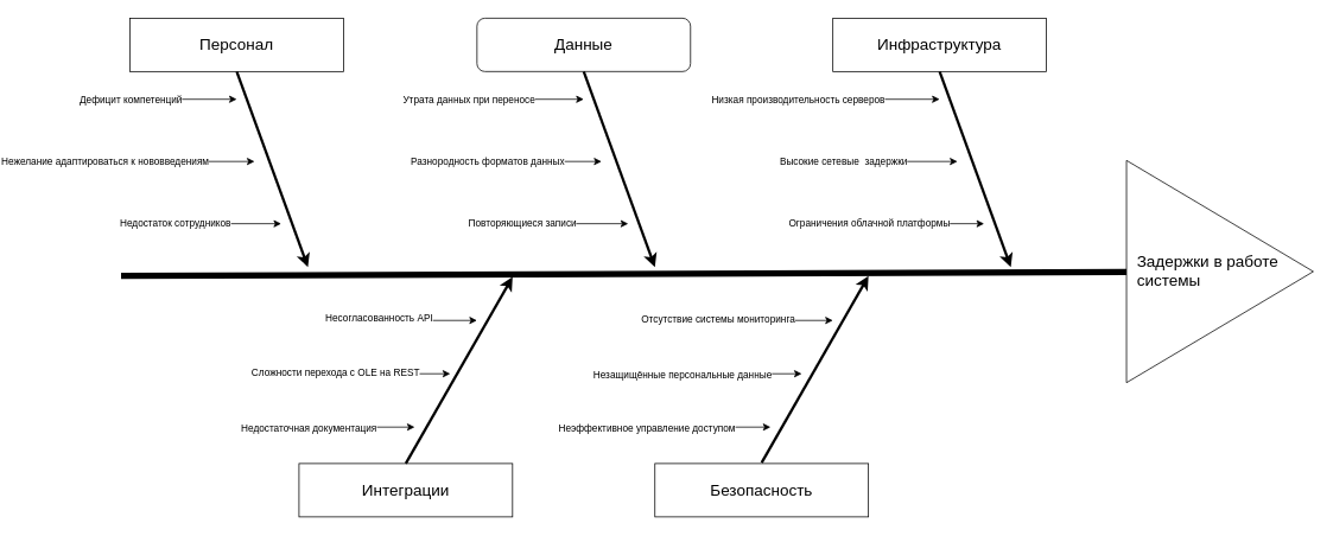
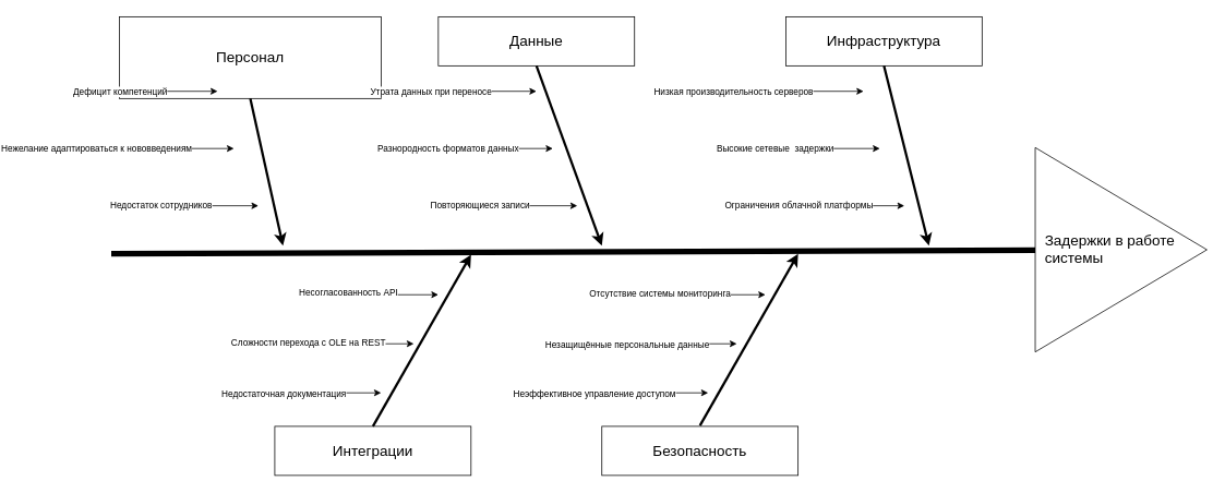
  <mxCell id="0" />
  <mxCell id="1" parent="0" />
- <mxCell id="2" value="&lt;div&gt;&lt;span&gt;&lt;font style=&quot;color: rgb(0, 0, 0);&quot;&gt;Персонал&lt;/font&gt;&lt;/span&gt;&lt;/div&gt;" style="rounded=0;whiteSpace=wrap;html=1;fontFamily=Helvetica;fontSize=18;" parent="1" vertex="1"><mxGeometry x="30" y="20" width="240" height="60" as="geometry" /></mxCell>
+ <mxCell id="2" value="&lt;div&gt;&lt;span&gt;&lt;font style=&quot;color: rgb(0, 0, 0);&quot;&gt;Персонал&lt;/font&gt;&lt;/span&gt;&lt;/div&gt;" style="rounded=0;whiteSpace=wrap;html=1;fontFamily=Helvetica;fontSize=18;" parent="1" vertex="1"><mxGeometry x="30" y="20" width="320" height="100" as="geometry" /></mxCell>
  <mxCell id="3" value="&lt;div&gt;&lt;span&gt;&lt;font style=&quot;color: rgb(0, 0, 0);&quot;&gt;Интеграции&lt;/font&gt;&lt;/span&gt;&lt;/div&gt;" style="rounded=0;whiteSpace=wrap;html=1;fontFamily=Helvetica;fontSize=18;" parent="1" vertex="1"><mxGeometry x="220" y="521" width="240" height="60" as="geometry" /></mxCell>
  <mxCell id="4" value="&lt;div&gt;&lt;span&gt;&lt;font style=&quot;color: rgb(0, 0, 0);&quot;&gt;Безопасность&lt;/font&gt;&lt;/span&gt;&lt;/div&gt;" style="rounded=0;whiteSpace=wrap;html=1;fontFamily=Helvetica;fontSize=18;" parent="1" vertex="1"><mxGeometry x="620" y="521" width="240" height="60" as="geometry" /></mxCell>
  <mxCell id="5" value="" style="endArrow=none;html=1;rounded=0;fontSize=20;strokeWidth=7;" parent="1" target="27" edge="1"><mxGeometry width="50" height="50" relative="1" as="geometry"><mxPoint x="20" y="310" as="sourcePoint" /><mxPoint x="1200" y="305" as="targetPoint" /></mxGeometry></mxCell>
  <mxCell id="6" value="" style="endArrow=classic;html=1;rounded=0;exitX=0.5;exitY=1;exitDx=0;exitDy=0;jumpSize=10;strokeWidth=3;" parent="1" source="2" edge="1"><mxGeometry width="50" height="50" relative="1" as="geometry"><mxPoint x="610" y="340" as="sourcePoint" /><mxPoint x="230" y="300" as="targetPoint" /></mxGeometry></mxCell>
  <mxCell id="7" value="" style="endArrow=classic;html=1;rounded=0;jumpSize=10;strokeWidth=3;" parent="1" edge="1"><mxGeometry width="50" height="50" relative="1" as="geometry"><mxPoint x="740" y="520" as="sourcePoint" /><mxPoint x="860" y="310" as="targetPoint" /></mxGeometry></mxCell>
  <mxCell id="8" value="" style="endArrow=classic;html=1;rounded=0;jumpSize=10;strokeWidth=3;" parent="1" edge="1"><mxGeometry width="50" height="50" relative="1" as="geometry"><mxPoint x="340" y="521" as="sourcePoint" /><mxPoint x="460" y="311" as="targetPoint" /></mxGeometry></mxCell>
  <mxCell id="9" value="" style="endArrow=classic;html=1;rounded=0;" parent="1" edge="1"><mxGeometry width="50" height="50" relative="1" as="geometry"><mxPoint x="70" y="181.176" as="sourcePoint" /><mxPoint x="170" y="181.176" as="targetPoint" /></mxGeometry></mxCell>
  <mxCell id="10" value="Нежелание адаптироваться к нововведениям" style="edgeLabel;html=1;align=center;verticalAlign=middle;resizable=0;points=[];" parent="9" vertex="1" connectable="0"><mxGeometry x="-0.267" y="2" relative="1" as="geometry"><mxPoint x="-106" y="1" as="offset" /></mxGeometry></mxCell>
  <mxCell id="11" value="" style="endArrow=classic;html=1;rounded=0;" parent="1" edge="1"><mxGeometry width="50" height="50" relative="1" as="geometry"><mxPoint x="320" y="360" as="sourcePoint" /><mxPoint x="420" y="360" as="targetPoint" /></mxGeometry></mxCell>
  <mxCell id="12" value="Несогласованность API" style="edgeLabel;html=1;align=center;verticalAlign=middle;resizable=0;points=[];" parent="11" vertex="1" connectable="0"><mxGeometry x="-0.057" y="4" relative="1" as="geometry"><mxPoint x="-58" as="offset" /></mxGeometry></mxCell>
  <mxCell id="13" value="" style="endArrow=classic;html=1;rounded=0;" parent="1" edge="1"><mxGeometry width="50" height="50" relative="1" as="geometry"><mxPoint x="50" y="111.176" as="sourcePoint" /><mxPoint x="150" y="111.176" as="targetPoint" /></mxGeometry></mxCell>
  <mxCell id="14" value="Дефицит компетенций" style="edgeLabel;html=1;align=center;verticalAlign=middle;resizable=0;points=[];" parent="13" vertex="1" connectable="0"><mxGeometry x="0.19" y="3" relative="1" as="geometry"><mxPoint x="-80" y="3" as="offset" /></mxGeometry></mxCell>
  <mxCell id="15" value="" style="endArrow=classic;html=1;rounded=0;" parent="1" edge="1"><mxGeometry width="50" height="50" relative="1" as="geometry"><mxPoint x="290" y="420" as="sourcePoint" /><mxPoint x="390" y="420" as="targetPoint" /></mxGeometry></mxCell>
  <mxCell id="16" value="Сложности перехода с OLE на REST" style="edgeLabel;html=1;align=center;verticalAlign=middle;resizable=0;points=[];" parent="15" vertex="1" connectable="0"><mxGeometry x="-0.771" y="2" relative="1" as="geometry"><mxPoint x="-41" as="offset" /></mxGeometry></mxCell>
  <mxCell id="17" value="" style="endArrow=classic;html=1;rounded=0;" parent="1" edge="1"><mxGeometry width="50" height="50" relative="1" as="geometry"><mxPoint x="250" y="480" as="sourcePoint" /><mxPoint x="350" y="480" as="targetPoint" /></mxGeometry></mxCell>
  <mxCell id="18" value="Недостаточная документация" style="edgeLabel;html=1;align=center;verticalAlign=middle;resizable=0;points=[];" parent="17" vertex="1" connectable="0"><mxGeometry x="-0.257" relative="1" as="geometry"><mxPoint x="-57" as="offset" /></mxGeometry></mxCell>
  <mxCell id="19" value="" style="endArrow=classic;html=1;rounded=0;" parent="1" edge="1"><mxGeometry width="50" height="50" relative="1" as="geometry"><mxPoint x="650" y="480" as="sourcePoint" /><mxPoint x="750" y="480" as="targetPoint" /></mxGeometry></mxCell>
  <mxCell id="20" value="Неэффективное управление доступом" style="edgeLabel;html=1;align=center;verticalAlign=middle;resizable=0;points=[];" parent="19" vertex="1" connectable="0"><mxGeometry x="-0.638" y="-4" relative="1" as="geometry"><mxPoint x="-58" y="-4" as="offset" /></mxGeometry></mxCell>
  <mxCell id="21" value="" style="endArrow=classic;html=1;rounded=0;" parent="1" edge="1"><mxGeometry width="50" height="50" relative="1" as="geometry"><mxPoint x="685" y="420" as="sourcePoint" /><mxPoint x="785" y="420" as="targetPoint" /></mxGeometry></mxCell>
  <mxCell id="22" value="Незащищённые персональные данные" style="edgeLabel;html=1;align=center;verticalAlign=middle;resizable=0;points=[];" parent="21" vertex="1" connectable="0"><mxGeometry x="-0.6" relative="1" as="geometry"><mxPoint x="-55" as="offset" /></mxGeometry></mxCell>
  <mxCell id="23" value="" style="endArrow=classic;html=1;rounded=0;" parent="1" edge="1"><mxGeometry width="50" height="50" relative="1" as="geometry"><mxPoint x="720" y="360" as="sourcePoint" /><mxPoint x="820" y="360" as="targetPoint" /></mxGeometry></mxCell>
  <mxCell id="24" value="Отсутствие системы мониторинга" style="edgeLabel;html=1;align=center;verticalAlign=middle;resizable=0;points=[];" parent="23" vertex="1" connectable="0"><mxGeometry x="-0.229" y="2" relative="1" as="geometry"><mxPoint x="-69" as="offset" /></mxGeometry></mxCell>
  <mxCell id="25" value="" style="endArrow=classic;html=1;rounded=0;" parent="1" edge="1"><mxGeometry width="50" height="50" relative="1" as="geometry"><mxPoint x="100" y="251.176" as="sourcePoint" /><mxPoint x="200" y="251.176" as="targetPoint" /></mxGeometry></mxCell>
  <mxCell id="26" value="Недостаток сотрудников" style="edgeLabel;html=1;align=center;verticalAlign=middle;resizable=0;points=[];" parent="25" vertex="1" connectable="0"><mxGeometry x="-0.305" y="1" relative="1" as="geometry"><mxPoint x="-55" as="offset" /></mxGeometry></mxCell>
  <mxCell id="27" value="&lt;span style=&quot;font-size: 18px;&quot;&gt;Задержки в работе&amp;nbsp; системы&lt;/span&gt;" style="triangle;whiteSpace=wrap;html=1;align=left;spacingLeft=10;" parent="1" vertex="1"><mxGeometry x="1150" y="180" width="210" height="250" as="geometry" /></mxCell>
- <mxCell id="28" value="Данные" style="whiteSpace=wrap;html=1;fontFamily=Helvetica;fontSize=18;rounded=1;" parent="1" vertex="1"><mxGeometry x="420" y="20" width="240" height="60" as="geometry" /></mxCell>
+ <mxCell id="28" value="Данные" style="rounded=0;whiteSpace=wrap;html=1;fontFamily=Helvetica;fontSize=18;" parent="1" vertex="1"><mxGeometry x="420" y="20" width="240" height="60" as="geometry" /></mxCell>
  <mxCell id="29" value="" style="endArrow=classic;html=1;rounded=0;exitX=0.5;exitY=1;exitDx=0;exitDy=0;jumpSize=10;strokeWidth=3;" parent="1" source="28" edge="1"><mxGeometry width="50" height="50" relative="1" as="geometry"><mxPoint x="1000" y="340" as="sourcePoint" /><mxPoint x="620" y="300" as="targetPoint" /></mxGeometry></mxCell>
  <mxCell id="30" value="" style="endArrow=classic;html=1;rounded=0;" parent="1" edge="1"><mxGeometry width="50" height="50" relative="1" as="geometry"><mxPoint x="460" y="181.176" as="sourcePoint" /><mxPoint x="560" y="181.176" as="targetPoint" /></mxGeometry></mxCell>
  <mxCell id="31" value="Разнородность форматов данных" style="edgeLabel;html=1;align=center;verticalAlign=middle;resizable=0;points=[];" parent="30" vertex="1" connectable="0"><mxGeometry x="-0.267" y="2" relative="1" as="geometry"><mxPoint x="-66" y="2" as="offset" /></mxGeometry></mxCell>
  <mxCell id="32" value="" style="endArrow=classic;html=1;rounded=0;" parent="1" edge="1"><mxGeometry width="50" height="50" relative="1" as="geometry"><mxPoint x="440" y="111.176" as="sourcePoint" /><mxPoint x="540" y="111.176" as="targetPoint" /></mxGeometry></mxCell>
  <mxCell id="33" value="Утрата данных при переносе" style="edgeLabel;html=1;align=center;verticalAlign=middle;resizable=0;points=[];" parent="32" vertex="1" connectable="0"><mxGeometry x="0.19" y="3" relative="1" as="geometry"><mxPoint x="-90" y="3" as="offset" /></mxGeometry></mxCell>
  <mxCell id="34" value="" style="endArrow=classic;html=1;rounded=0;" parent="1" edge="1"><mxGeometry width="50" height="50" relative="1" as="geometry"><mxPoint x="490" y="251.176" as="sourcePoint" /><mxPoint x="590" y="251.176" as="targetPoint" /></mxGeometry></mxCell>
  <mxCell id="35" value="Повторяющиеся записи" style="edgeLabel;html=1;align=center;verticalAlign=middle;resizable=0;points=[];" parent="34" vertex="1" connectable="0"><mxGeometry x="-0.305" y="1" relative="1" as="geometry"><mxPoint x="-55" as="offset" /></mxGeometry></mxCell>
- <mxCell id="36" value="Инфраструктура" style="rounded=0;whiteSpace=wrap;html=1;fontFamily=Helvetica;fontSize=18;" parent="1" vertex="1"><mxGeometry x="820" y="20" width="240" height="60" as="geometry" /></mxCell>
+ <mxCell id="36" value="Инфраструктура" style="rounded=0;whiteSpace=wrap;html=1;fontFamily=Helvetica;fontSize=18;" parent="1" vertex="1"><mxGeometry x="845" y="20" width="240" height="60" as="geometry" /></mxCell>
  <mxCell id="37" value="" style="endArrow=classic;html=1;rounded=0;exitX=0.5;exitY=1;exitDx=0;exitDy=0;jumpSize=10;strokeWidth=3;" parent="1" source="36" edge="1"><mxGeometry width="50" height="50" relative="1" as="geometry"><mxPoint x="1400" y="340" as="sourcePoint" /><mxPoint x="1020" y="300" as="targetPoint" /></mxGeometry></mxCell>
  <mxCell id="38" value="" style="endArrow=classic;html=1;rounded=0;" parent="1" edge="1"><mxGeometry width="50" height="50" relative="1" as="geometry"><mxPoint x="860" y="181.176" as="sourcePoint" /><mxPoint x="960" y="181.176" as="targetPoint" /></mxGeometry></mxCell>
  <mxCell id="39" value="Высокие сетевые&amp;nbsp; задержки" style="edgeLabel;html=1;align=center;verticalAlign=middle;resizable=0;points=[];" parent="38" vertex="1" connectable="0"><mxGeometry x="-0.267" y="2" relative="1" as="geometry"><mxPoint x="-66" y="2" as="offset" /></mxGeometry></mxCell>
  <mxCell id="40" value="" style="endArrow=classic;html=1;rounded=0;" parent="1" edge="1"><mxGeometry width="50" height="50" relative="1" as="geometry"><mxPoint x="840" y="111.176" as="sourcePoint" /><mxPoint x="940" y="111.176" as="targetPoint" /></mxGeometry></mxCell>
  <mxCell id="41" value="Низкая производительность серверов" style="edgeLabel;html=1;align=center;verticalAlign=middle;resizable=0;points=[];" parent="40" vertex="1" connectable="0"><mxGeometry x="0.19" y="3" relative="1" as="geometry"><mxPoint x="-120" y="3" as="offset" /></mxGeometry></mxCell>
  <mxCell id="42" value="" style="endArrow=classic;html=1;rounded=0;" parent="1" edge="1"><mxGeometry width="50" height="50" relative="1" as="geometry"><mxPoint x="890" y="251.176" as="sourcePoint" /><mxPoint x="990" y="251.176" as="targetPoint" /></mxGeometry></mxCell>
  <mxCell id="43" value="Ограничения облачной платформы" style="edgeLabel;html=1;align=center;verticalAlign=middle;resizable=0;points=[];" parent="42" vertex="1" connectable="0"><mxGeometry x="-0.305" y="1" relative="1" as="geometry"><mxPoint x="-65" as="offset" /></mxGeometry></mxCell>
